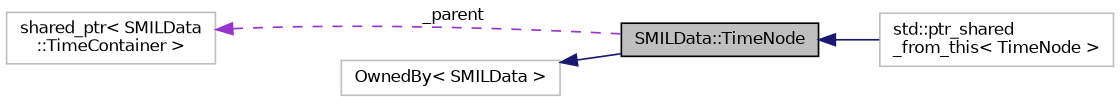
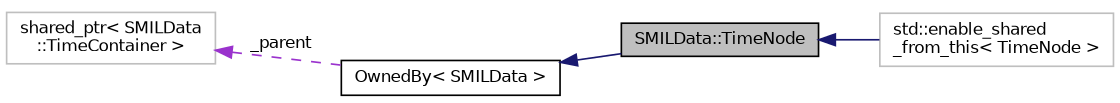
  digraph {
    rankdir=LR
    node [color=black fillcolor=white fontname=Helvetica fontsize=10 shape=record style=filled]
    edge [color=midnightblue dir=back fontname=Helvetica fontsize=10 labelfontname=Helvetica labelfontsize=10 style=solid]
    n1 [fillcolor=grey75 fontcolor=black height=0.2 label="SMILData::TimeNode" width=0.4]
-   n2 [color=grey75 height=0.2 label="std::ptr_shared\l_from_this\< TimeNode \>" width=0.4]
-   n3 [color=grey75 height=0.2 label="OwnedBy\< SMILData \>" width=0.4]
+   n2 [color=grey75 height=0.2 label="std::enable_shared\l_from_this\< TimeNode \>" width=0.4]
+   n3 [height=0.2 label="OwnedBy\< SMILData \>" width=0.4]
    n4 [color=grey75 height=0.2 label="shared_ptr\< SMILData\l::TimeContainer \>" width=0.4]
    n1 -> n2
    n3 -> n1
-   n4 -> n1 [color=darkorchid3 label=" _parent" style=dashed]
+   n4 -> n3 [color=darkorchid3 label=" _parent" style=dashed]
  }
